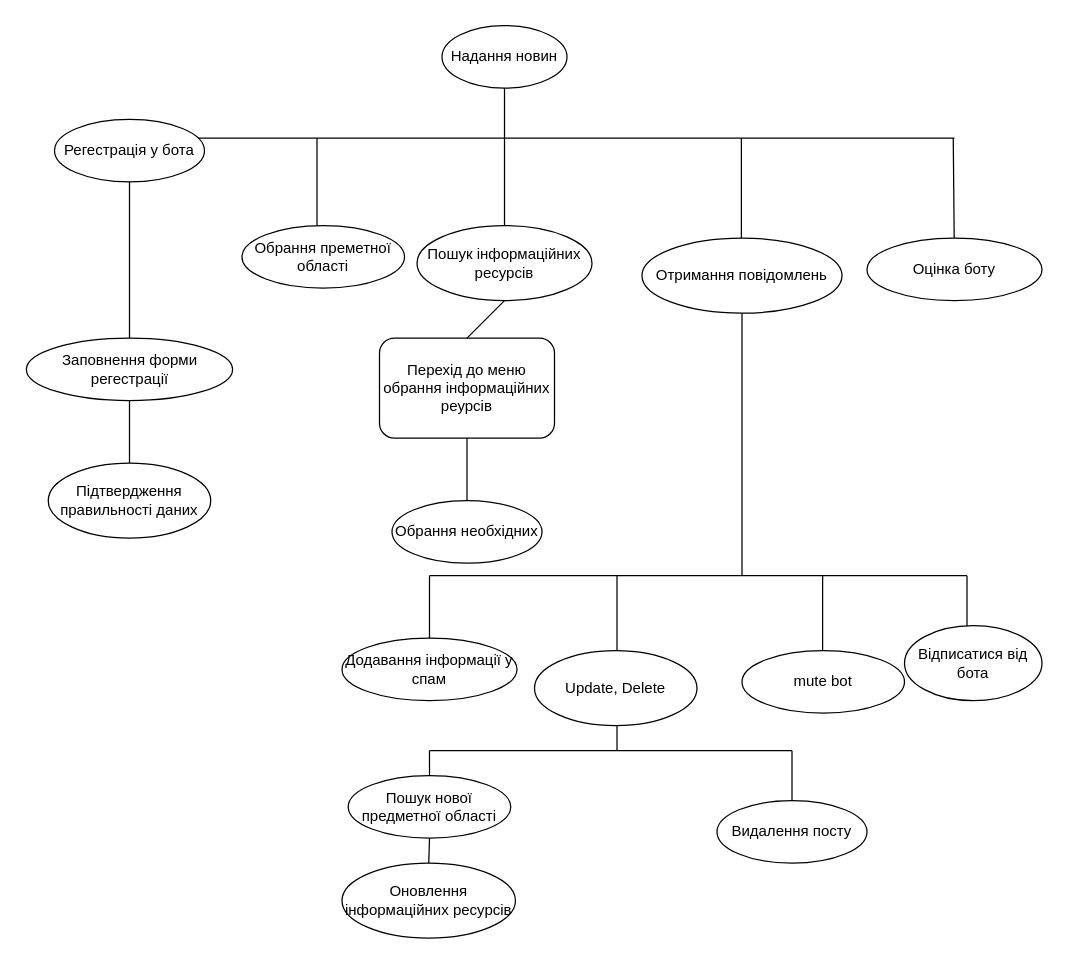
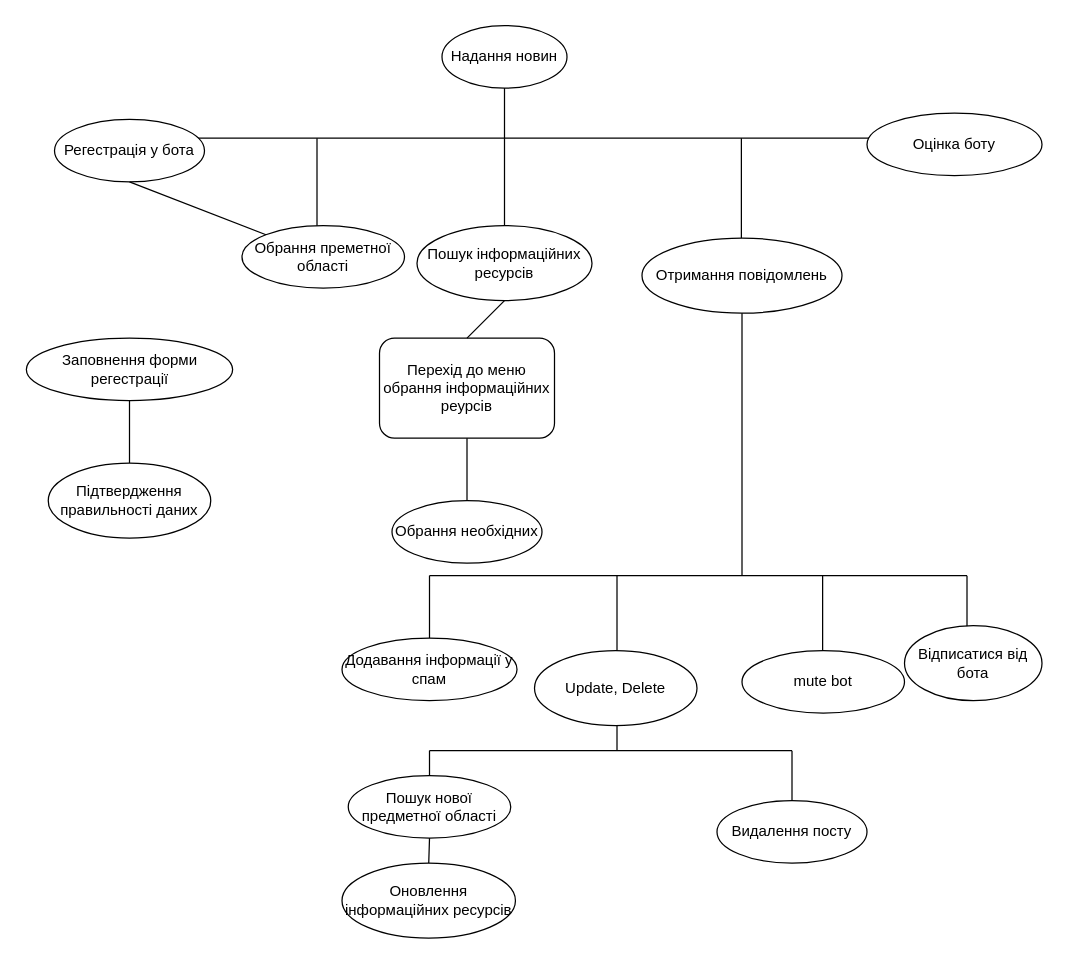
  <mxCell id="0" />
  <mxCell id="1" parent="0" />
  <mxCell id="2" value="Надання новин" style="ellipse;whiteSpace=wrap;html=1;" vertex="1" parent="1"><mxGeometry x="353" y="20" width="100" height="50" as="geometry" /></mxCell>
  <mxCell id="3" value="" style="endArrow=none;html=1;" edge="1" parent="1"><mxGeometry width="50" height="50" relative="1" as="geometry"><mxPoint x="103" y="110" as="sourcePoint" /><mxPoint x="763" y="110" as="targetPoint" /><Array as="points"><mxPoint x="453" y="110" /></Array></mxGeometry></mxCell>
  <mxCell id="4" value="" style="endArrow=none;html=1;" edge="1" parent="1" target="5"><mxGeometry width="50" height="50" relative="1" as="geometry"><mxPoint x="103" y="110" as="sourcePoint" /><mxPoint x="103" y="110" as="targetPoint" /></mxGeometry></mxCell>
  <mxCell id="5" value="Регестрація у бота" style="ellipse;whiteSpace=wrap;html=1;" vertex="1" parent="1"><mxGeometry x="43" y="95" width="120" height="50" as="geometry" /></mxCell>
  <mxCell id="6" value="" style="endArrow=none;html=1;" edge="1" parent="1"><mxGeometry width="50" height="50" relative="1" as="geometry"><mxPoint x="253" y="110" as="sourcePoint" /><mxPoint x="253" y="180" as="targetPoint" /></mxGeometry></mxCell>
  <mxCell id="7" value="Обрання преметної області" style="ellipse;whiteSpace=wrap;html=1;" vertex="1" parent="1"><mxGeometry x="193" y="180" width="130" height="50" as="geometry" /></mxCell>
  <mxCell id="8" value="" style="endArrow=none;html=1;" edge="1" parent="1"><mxGeometry width="50" height="50" relative="1" as="geometry"><mxPoint x="592.5" y="110" as="sourcePoint" /><mxPoint x="592.5" y="190" as="targetPoint" /></mxGeometry></mxCell>
  <mxCell id="9" value="Отримання повідомлень" style="ellipse;whiteSpace=wrap;html=1;" vertex="1" parent="1"><mxGeometry x="513" y="190" width="160" height="60" as="geometry" /></mxCell>
  <mxCell id="10" value="" style="endArrow=none;html=1;" edge="1" parent="1" target="11"><mxGeometry width="50" height="50" relative="1" as="geometry"><mxPoint x="762" y="110" as="sourcePoint" /><mxPoint x="743" y="110" as="targetPoint" /></mxGeometry></mxCell>
- <mxCell id="11" value="Оцінка боту" style="ellipse;whiteSpace=wrap;html=1;" vertex="1" parent="1"><mxGeometry x="693" y="190" width="140" height="50" as="geometry" /></mxCell>
- <mxCell id="12" value="" style="endArrow=none;html=1;exitX=0.5;exitY=1;exitDx=0;exitDy=0;" edge="1" parent="1" source="5" target="13"><mxGeometry width="50" height="50" relative="1" as="geometry"><mxPoint x="103" y="240" as="sourcePoint" /><mxPoint x="103" y="230" as="targetPoint" /></mxGeometry></mxCell>
+ <mxCell id="11" value="Оцінка боту" style="ellipse;whiteSpace=wrap;html=1;" vertex="1" parent="1"><mxGeometry x="693" y="90" width="140" height="50" as="geometry" /></mxCell>
+ <mxCell id="12" value="" style="endArrow=none;html=1;exitX=0.5;exitY=1;exitDx=0;exitDy=0;" edge="1" parent="1" source="5" target="7"><mxGeometry width="50" height="50" relative="1" as="geometry"><mxPoint x="103" y="240" as="sourcePoint" /><mxPoint x="103" y="230" as="targetPoint" /></mxGeometry></mxCell>
  <mxCell id="13" value="Заповнення форми регестрації" style="ellipse;whiteSpace=wrap;html=1;" vertex="1" parent="1"><mxGeometry x="20.5" y="270" width="165" height="50" as="geometry" /></mxCell>
  <mxCell id="14" value="" style="endArrow=none;html=1;" edge="1" parent="1"><mxGeometry width="50" height="50" relative="1" as="geometry"><mxPoint x="103" y="370" as="sourcePoint" /><mxPoint x="103" y="320" as="targetPoint" /></mxGeometry></mxCell>
  <mxCell id="15" value="Підтвердження правильності даних" style="ellipse;whiteSpace=wrap;html=1;" vertex="1" parent="1"><mxGeometry x="38" y="370" width="130" height="60" as="geometry" /></mxCell>
  <mxCell id="16" value="" style="endArrow=none;html=1;" edge="1" parent="1" target="17"><mxGeometry width="50" height="50" relative="1" as="geometry"><mxPoint x="403" y="110" as="sourcePoint" /><mxPoint x="403" y="110" as="targetPoint" /></mxGeometry></mxCell>
  <mxCell id="17" value="Пошук інформаційних ресурсів" style="ellipse;whiteSpace=wrap;html=1;" vertex="1" parent="1"><mxGeometry x="333" y="180" width="140" height="60" as="geometry" /></mxCell>
  <mxCell id="18" value="" style="endArrow=none;html=1;" edge="1" parent="1"><mxGeometry width="50" height="50" relative="1" as="geometry"><mxPoint x="403" y="110" as="sourcePoint" /><mxPoint x="403" y="70" as="targetPoint" /></mxGeometry></mxCell>
  <mxCell id="19" value="Перехід до меню обрання інформаційних реурсів" style="whiteSpace=wrap;html=1;rounded=1;" vertex="1" parent="1"><mxGeometry x="303" y="270" width="140" height="80" as="geometry" /></mxCell>
  <mxCell id="20" value="" style="endArrow=none;html=1;exitX=0.5;exitY=0;exitDx=0;exitDy=0;entryX=0.5;entryY=1;entryDx=0;entryDy=0;" edge="1" parent="1" source="19" target="17"><mxGeometry width="50" height="50" relative="1" as="geometry"><mxPoint x="363" y="290" as="sourcePoint" /><mxPoint x="413" y="240" as="targetPoint" /></mxGeometry></mxCell>
  <mxCell id="21" value="" style="endArrow=none;html=1;entryX=0.5;entryY=1;entryDx=0;entryDy=0;exitX=0.5;exitY=0;exitDx=0;exitDy=0;" edge="1" parent="1" source="22" target="19"><mxGeometry width="50" height="50" relative="1" as="geometry"><mxPoint x="403" y="410" as="sourcePoint" /><mxPoint x="453" y="350" as="targetPoint" /><Array as="points" /></mxGeometry></mxCell>
  <mxCell id="22" value="Обрання необхідних" style="ellipse;whiteSpace=wrap;html=1;" vertex="1" parent="1"><mxGeometry x="313" y="400" width="120" height="50" as="geometry" /></mxCell>
  <mxCell id="23" value="" style="endArrow=none;html=1;" edge="1" parent="1"><mxGeometry width="50" height="50" relative="1" as="geometry"><mxPoint x="593" y="460" as="sourcePoint" /><mxPoint x="593" y="250" as="targetPoint" /></mxGeometry></mxCell>
  <mxCell id="24" value="" style="endArrow=none;html=1;" edge="1" parent="1"><mxGeometry width="50" height="50" relative="1" as="geometry"><mxPoint x="343" y="460" as="sourcePoint" /><mxPoint x="773" y="460" as="targetPoint" /></mxGeometry></mxCell>
  <mxCell id="25" value="" style="endArrow=none;html=1;exitX=0.5;exitY=0;exitDx=0;exitDy=0;" edge="1" parent="1" source="26"><mxGeometry width="50" height="50" relative="1" as="geometry"><mxPoint x="373" y="520" as="sourcePoint" /><mxPoint x="343" y="460" as="targetPoint" /><Array as="points" /></mxGeometry></mxCell>
  <mxCell id="26" value="Додавання інформації у спам" style="ellipse;whiteSpace=wrap;html=1;" vertex="1" parent="1"><mxGeometry x="273" y="510" width="140" height="50" as="geometry" /></mxCell>
  <mxCell id="27" value="" style="endArrow=none;html=1;" edge="1" parent="1"><mxGeometry width="50" height="50" relative="1" as="geometry"><mxPoint x="493" y="520" as="sourcePoint" /><mxPoint x="493" y="460" as="targetPoint" /><Array as="points" /></mxGeometry></mxCell>
  <mxCell id="28" value="Update, Delete" style="ellipse;whiteSpace=wrap;html=1;" vertex="1" parent="1"><mxGeometry x="427" y="520" width="130" height="60" as="geometry" /></mxCell>
  <mxCell id="29" value="" style="endArrow=none;html=1;" edge="1" parent="1"><mxGeometry width="50" height="50" relative="1" as="geometry"><mxPoint x="657.5" y="520" as="sourcePoint" /><mxPoint x="657.5" y="460" as="targetPoint" /><Array as="points"><mxPoint x="657.5" y="490" /></Array></mxGeometry></mxCell>
  <mxCell id="30" value="mute bot" style="ellipse;whiteSpace=wrap;html=1;" vertex="1" parent="1"><mxGeometry x="593" y="520" width="130" height="50" as="geometry" /></mxCell>
  <mxCell id="31" value="" style="endArrow=none;html=1;" edge="1" parent="1"><mxGeometry width="50" height="50" relative="1" as="geometry"><mxPoint x="773" y="507" as="sourcePoint" /><mxPoint x="773" y="460" as="targetPoint" /></mxGeometry></mxCell>
  <mxCell id="32" value="Відписатися від бота" style="ellipse;whiteSpace=wrap;html=1;" vertex="1" parent="1"><mxGeometry x="723" y="500" width="110" height="60" as="geometry" /></mxCell>
  <mxCell id="33" value="" style="endArrow=none;html=1;" edge="1" parent="1"><mxGeometry width="50" height="50" relative="1" as="geometry"><mxPoint x="493" y="600" as="sourcePoint" /><mxPoint x="493" y="580" as="targetPoint" /></mxGeometry></mxCell>
  <mxCell id="34" value="" style="endArrow=none;html=1;" edge="1" parent="1"><mxGeometry width="50" height="50" relative="1" as="geometry"><mxPoint x="343" y="600" as="sourcePoint" /><mxPoint x="633" y="600" as="targetPoint" /></mxGeometry></mxCell>
  <mxCell id="35" value="" style="endArrow=none;html=1;" edge="1" parent="1"><mxGeometry width="50" height="50" relative="1" as="geometry"><mxPoint x="343" y="650" as="sourcePoint" /><mxPoint x="343" y="600" as="targetPoint" /></mxGeometry></mxCell>
  <mxCell id="36" value="Пошук нової предметної області" style="ellipse;whiteSpace=wrap;html=1;" vertex="1" parent="1"><mxGeometry x="278" y="620" width="130" height="50" as="geometry" /></mxCell>
  <mxCell id="37" value="" style="endArrow=none;html=1;" edge="1" parent="1" target="38"><mxGeometry width="50" height="50" relative="1" as="geometry"><mxPoint x="633" y="600" as="sourcePoint" /><mxPoint x="633" y="600" as="targetPoint" /></mxGeometry></mxCell>
  <mxCell id="38" value="Видалення посту" style="ellipse;whiteSpace=wrap;html=1;" vertex="1" parent="1"><mxGeometry x="573" y="640" width="120" height="50" as="geometry" /></mxCell>
  <mxCell id="39" value="Оновлення інформаційних ресурсів" style="ellipse;whiteSpace=wrap;html=1;" vertex="1" parent="1"><mxGeometry x="273" y="690" width="138.75" height="60" as="geometry" /></mxCell>
  <mxCell id="40" value="" style="endArrow=none;html=1;exitX=0.5;exitY=0;exitDx=0;exitDy=0;" edge="1" parent="1" source="39"><mxGeometry width="50" height="50" relative="1" as="geometry"><mxPoint x="338" y="690" as="sourcePoint" /><mxPoint x="343" y="670" as="targetPoint" /></mxGeometry></mxCell>
